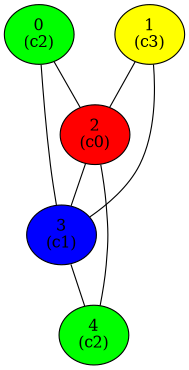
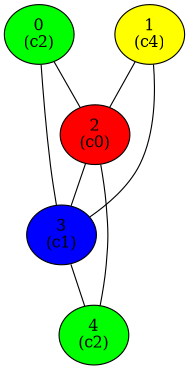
  graph {
    node [fillcolor=green style=filled]
    n1 [label="0\n(c2)"]
    n2 [fillcolor=red label="2\n(c0)"]
    n3 [fillcolor=blue label="3\n(c1)"]
-   n4 [fillcolor=yellow label="1\n(c3)"]
+   n4 [fillcolor=yellow label="1\n(c4)"]
    n5 [label="4\n(c2)"]
    n1 -- n2
    n1 -- n3
    n2 -- n3
    n2 -- n5
    n3 -- n5
    n4 -- n2
    n4 -- n3
  }
